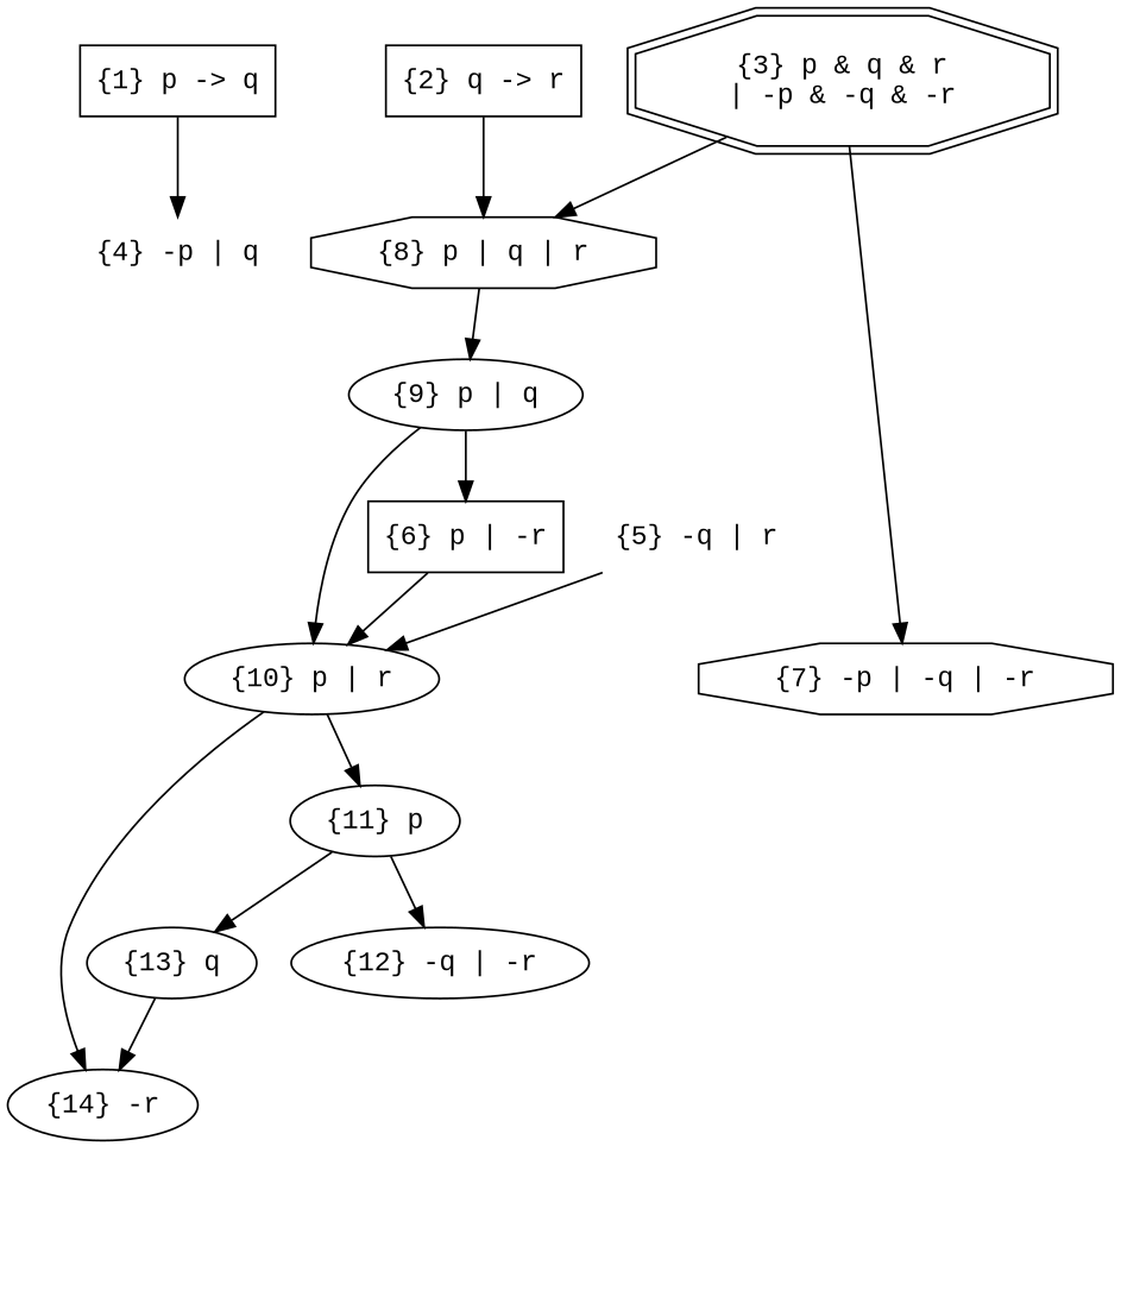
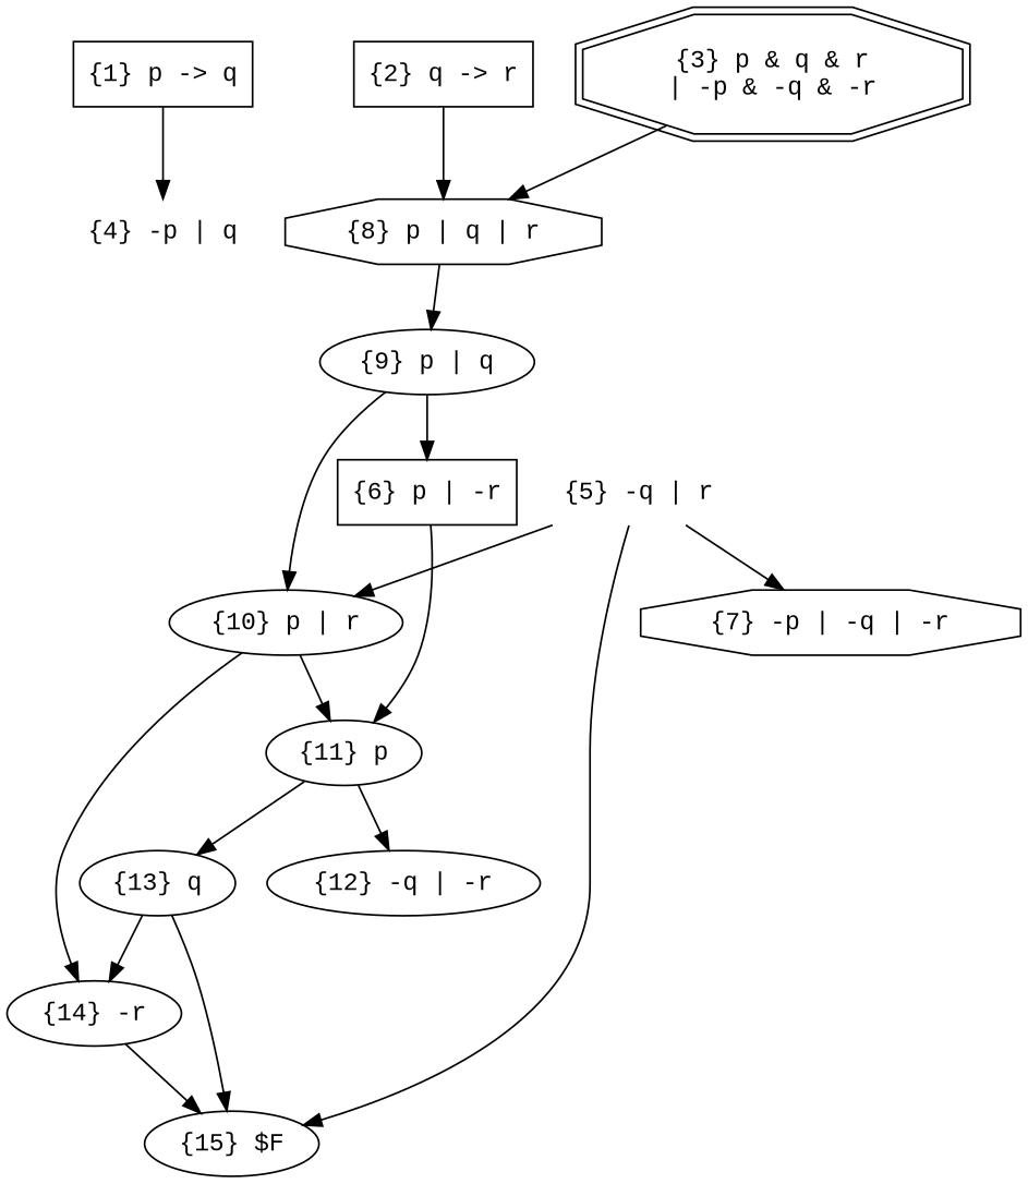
  strict digraph {
    fontname="Liberation Mono"
    root=15
    node [fontname="Liberation Mono" shape=ellipse]
    edge [fontname="Liberation Mono"]
    n1 [label="{1} p -> q" shape=box]
    n2 [label="{4} -p | q" shape=plaintext]
    n3 [label="{2} q -> r" shape=box]
    n4 [label="{8} p | q | r" shape=octagon]
    n5 [label="{5} -q | r" shape=plaintext]
    n6 [label="{10} p | r"]
+   n7 [label="{15} $F"]
    n8 [label="{3} p & q & r\n| -p & -q & -r" shape=doubleoctagon]
    n9 [label="{7} -p | -q | -r" shape=octagon]
    n10 [label="{9} p | q"]
    n11 [label="{13} q"]
    n12 [label="{14} -r"]
    n13 [label="{11} p"]
    n14 [label="{6} p | -r" shape=box]
    n15 [label="{12} -q | -r"]
    n1 -> n2
    n3 -> n4
    n4 -> n10
    n5 -> n6
+   n5 -> n7
    n6 -> n12
    n6 -> n13
    n8 -> n4
-   n8 -> n9
+   n5 -> n9
    n10 -> n6
    n10 -> n14
+   n11 -> n7
    n11 -> n12
+   n12 -> n7
    n13 -> n11
    n13 -> n15
-   n14 -> n6
+   n14 -> n13
  }
